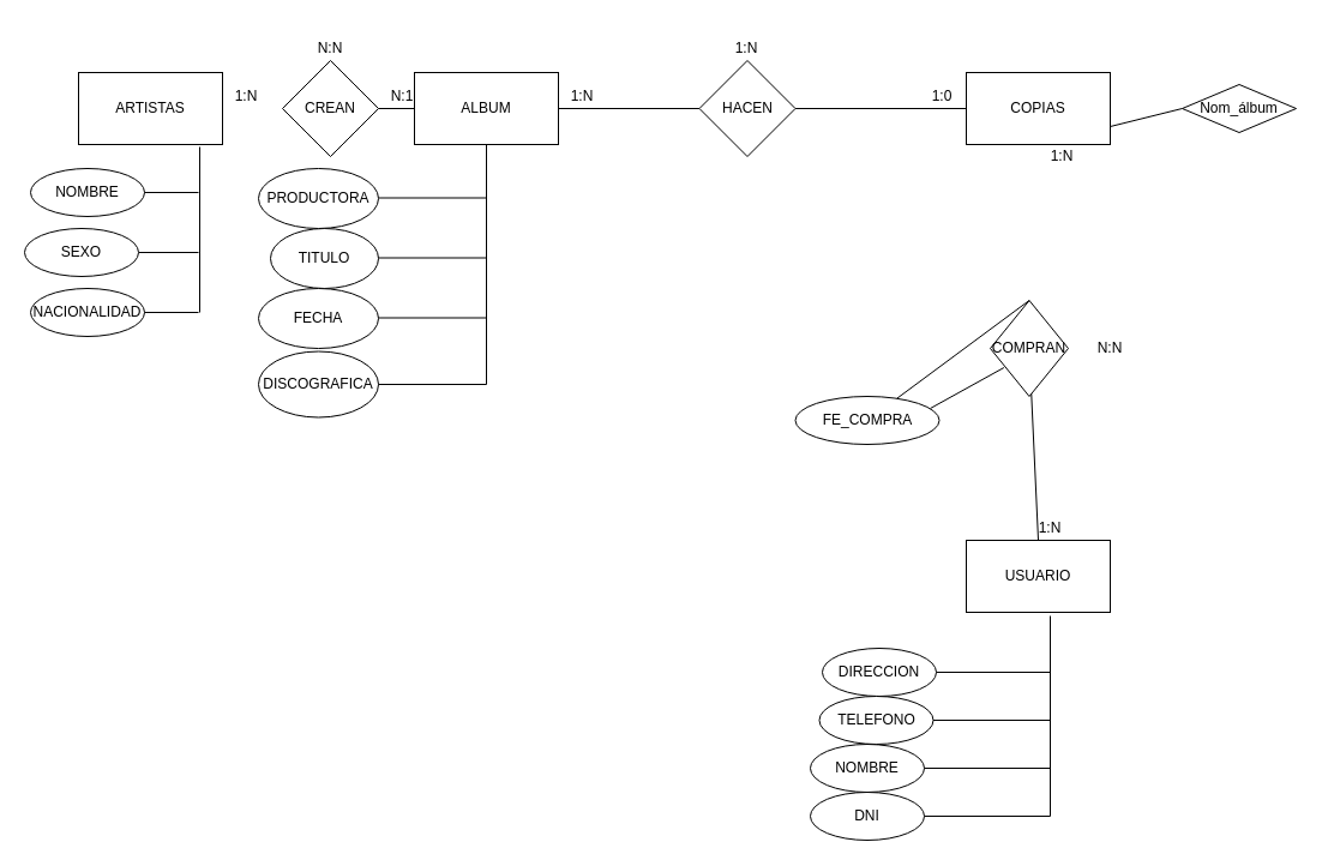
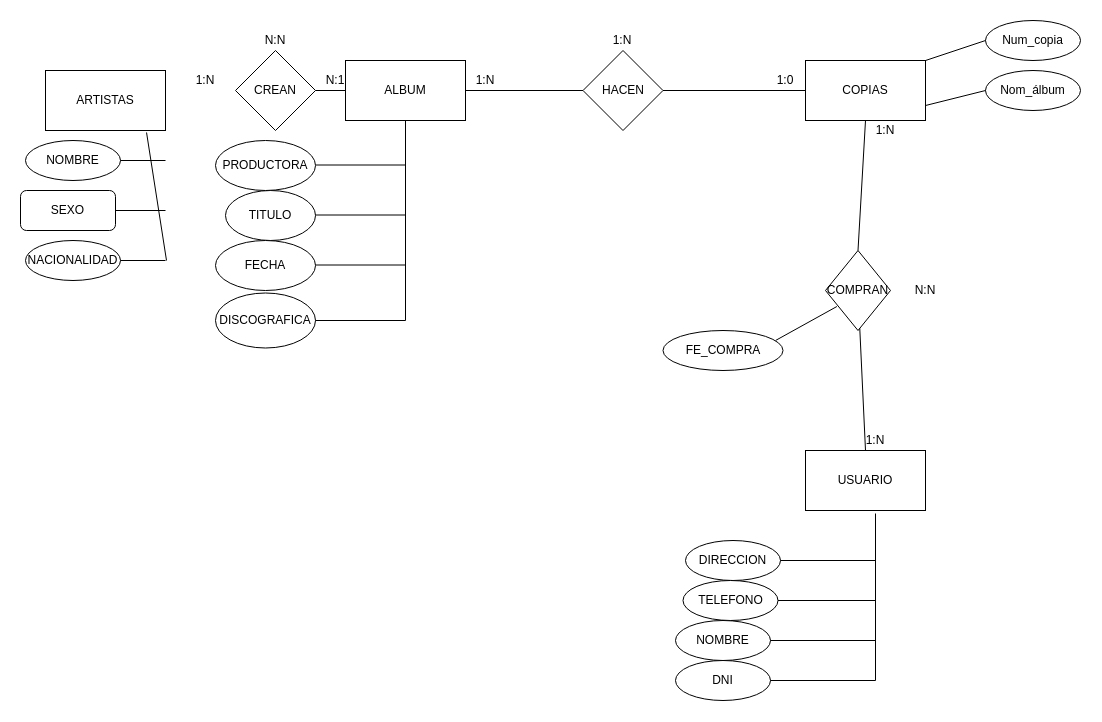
  <mxCell id="0" />
  <mxCell id="1" parent="0" />
- <mxCell id="2" value="ARTISTAS" style="rounded=0;whiteSpace=wrap;html=1;" parent="1" vertex="1"><mxGeometry x="65" y="60" width="120" height="60" as="geometry" /></mxCell>
+ <mxCell id="2" value="ARTISTAS" style="rounded=0;whiteSpace=wrap;html=1;" parent="1" vertex="1"><mxGeometry x="45" y="70" width="120" height="60" as="geometry" /></mxCell>
  <mxCell id="3" value="ALBUM" style="rounded=0;whiteSpace=wrap;html=1;" parent="1" vertex="1"><mxGeometry x="345" y="60" width="120" height="60" as="geometry" /></mxCell>
  <mxCell id="4" value="USUARIO" style="rounded=0;whiteSpace=wrap;html=1;" parent="1" vertex="1"><mxGeometry x="805" y="450" width="120" height="60" as="geometry" /></mxCell>
  <mxCell id="5" value="CREAN" style="rhombus;whiteSpace=wrap;html=1;" parent="1" vertex="1"><mxGeometry x="235" y="50" width="80" height="80" as="geometry" /></mxCell>
  <mxCell id="6" value="" style="endArrow=none;html=1;exitX=1;exitY=0.5;exitDx=0;exitDy=0;entryX=0;entryY=0.5;entryDx=0;entryDy=0;" parent="1" source="5" target="3" edge="1"><mxGeometry width="50" height="50" relative="1" as="geometry"><mxPoint x="445" y="130" as="sourcePoint" /><mxPoint x="495" y="80" as="targetPoint" /></mxGeometry></mxCell>
  <mxCell id="7" value="COMPRAN" style="rhombus;whiteSpace=wrap;html=1;" parent="1" vertex="1"><mxGeometry x="825" y="250" width="65" height="80" as="geometry" /></mxCell>
  <mxCell id="8" value="DISCOGRAFICA" style="ellipse;whiteSpace=wrap;html=1;" parent="1" vertex="1"><mxGeometry x="215" y="292.5" width="100" height="55" as="geometry" /></mxCell>
  <mxCell id="9" value="TITULO" style="ellipse;whiteSpace=wrap;html=1;" parent="1" vertex="1"><mxGeometry x="225" y="190" width="90" height="50" as="geometry" /></mxCell>
  <mxCell id="10" value="FECHA" style="ellipse;whiteSpace=wrap;html=1;" parent="1" vertex="1"><mxGeometry x="215" y="240" width="100" height="50" as="geometry" /></mxCell>
  <mxCell id="11" value="" style="endArrow=none;html=1;" parent="1" edge="1"><mxGeometry width="50" height="50" relative="1" as="geometry"><mxPoint x="405" y="214.5" as="sourcePoint" /><mxPoint x="315" y="214.5" as="targetPoint" /></mxGeometry></mxCell>
  <mxCell id="12" value="" style="endArrow=none;html=1;" parent="1" edge="1"><mxGeometry width="50" height="50" relative="1" as="geometry"><mxPoint x="315" y="164.5" as="sourcePoint" /><mxPoint x="405" y="164.5" as="targetPoint" /></mxGeometry></mxCell>
  <mxCell id="13" value="" style="endArrow=none;html=1;exitX=0.5;exitY=1;exitDx=0;exitDy=0;" parent="1" source="3" edge="1"><mxGeometry width="50" height="50" relative="1" as="geometry"><mxPoint x="475" y="420" as="sourcePoint" /><mxPoint x="405" y="320" as="targetPoint" /></mxGeometry></mxCell>
  <mxCell id="14" value="DIRECCION" style="ellipse;whiteSpace=wrap;html=1;" parent="1" vertex="1"><mxGeometry x="685" y="540" width="95" height="40" as="geometry" /></mxCell>
  <mxCell id="15" value="N:N" style="text;html=1;strokeColor=none;fillColor=none;align=center;verticalAlign=middle;whiteSpace=wrap;rounded=0;" parent="1" vertex="1"><mxGeometry x="255" y="30" width="40" height="20" as="geometry" /></mxCell>
  <mxCell id="16" value="N:N" style="text;html=1;strokeColor=none;fillColor=none;align=center;verticalAlign=middle;whiteSpace=wrap;rounded=0;" parent="1" vertex="1"><mxGeometry x="905" y="280" width="40" height="20" as="geometry" /></mxCell>
  <mxCell id="17" value="PRODUCTORA" style="ellipse;whiteSpace=wrap;html=1;" parent="1" vertex="1"><mxGeometry x="215" y="140" width="100" height="50" as="geometry" /></mxCell>
  <mxCell id="18" value="" style="endArrow=none;html=1;" parent="1" edge="1"><mxGeometry width="50" height="50" relative="1" as="geometry"><mxPoint x="315" y="264.5" as="sourcePoint" /><mxPoint x="405" y="264.5" as="targetPoint" /></mxGeometry></mxCell>
  <mxCell id="19" value="" style="endArrow=none;html=1;" parent="1" edge="1"><mxGeometry width="50" height="50" relative="1" as="geometry"><mxPoint x="315" y="320" as="sourcePoint" /><mxPoint x="405" y="320" as="targetPoint" /></mxGeometry></mxCell>
  <mxCell id="20" value="" style="endArrow=none;html=1;entryX=0;entryY=0.5;entryDx=0;entryDy=0;exitX=1;exitY=0.5;exitDx=0;exitDy=0;" parent="1" source="3" target="45" edge="1"><mxGeometry width="50" height="50" relative="1" as="geometry"><mxPoint x="475" y="120" as="sourcePoint" /><mxPoint x="545" y="90" as="targetPoint" /></mxGeometry></mxCell>
- <mxCell id="21" value="" style="endArrow=none;html=1;exitX=0.5;exitY=0;exitDx=0;exitDy=0;" parent="1" edge="1" target="29" source="7"><mxGeometry width="50" height="50" relative="1" as="geometry"><mxPoint x="805" y="240" as="sourcePoint" /><mxPoint x="435" y="120" as="targetPoint" /></mxGeometry></mxCell>
+ <mxCell id="21" value="" style="endArrow=none;html=1;entryX=0.5;entryY=1;entryDx=0;entryDy=0;exitX=0.5;exitY=0;exitDx=0;exitDy=0;" parent="1" edge="1" target="47" source="7"><mxGeometry width="50" height="50" relative="1" as="geometry"><mxPoint x="805" y="240" as="sourcePoint" /><mxPoint x="435" y="120" as="targetPoint" /></mxGeometry></mxCell>
  <mxCell id="22" value="" style="endArrow=none;html=1;entryX=0.175;entryY=0.7;entryDx=0;entryDy=0;entryPerimeter=0;" parent="1" target="7" edge="1"><mxGeometry width="50" height="50" relative="1" as="geometry"><mxPoint x="775" y="340" as="sourcePoint" /><mxPoint x="675" y="430" as="targetPoint" /></mxGeometry></mxCell>
  <mxCell id="23" value="" style="endArrow=none;html=1;" parent="1" edge="1"><mxGeometry width="50" height="50" relative="1" as="geometry"><mxPoint x="875" y="680" as="sourcePoint" /><mxPoint x="875" y="513" as="targetPoint" /></mxGeometry></mxCell>
  <mxCell id="24" value="" style="endArrow=none;html=1;exitX=1;exitY=0.5;exitDx=0;exitDy=0;" parent="1" source="14" edge="1"><mxGeometry width="50" height="50" relative="1" as="geometry"><mxPoint x="785" y="560" as="sourcePoint" /><mxPoint x="875" y="560" as="targetPoint" /></mxGeometry></mxCell>
  <mxCell id="25" value="" style="endArrow=none;html=1;" parent="1" edge="1"><mxGeometry width="50" height="50" relative="1" as="geometry"><mxPoint x="775" y="600" as="sourcePoint" /><mxPoint x="875" y="600" as="targetPoint" /></mxGeometry></mxCell>
  <mxCell id="26" value="" style="endArrow=none;html=1;" parent="1" edge="1"><mxGeometry width="50" height="50" relative="1" as="geometry"><mxPoint x="765" y="640" as="sourcePoint" /><mxPoint x="875" y="640" as="targetPoint" /></mxGeometry></mxCell>
  <mxCell id="27" value="" style="endArrow=none;html=1;" parent="1" edge="1"><mxGeometry width="50" height="50" relative="1" as="geometry"><mxPoint x="765" y="680" as="sourcePoint" /><mxPoint x="875" y="680" as="targetPoint" /></mxGeometry></mxCell>
  <mxCell id="28" value="" style="endArrow=none;html=1;exitX=0.5;exitY=0;exitDx=0;exitDy=0;" parent="1" target="7" edge="1" source="4"><mxGeometry width="50" height="50" relative="1" as="geometry"><mxPoint x="805" y="430" as="sourcePoint" /><mxPoint x="545" y="520" as="targetPoint" /></mxGeometry></mxCell>
  <mxCell id="29" value="FE_COMPRA" style="ellipse;whiteSpace=wrap;html=1;" parent="1" vertex="1"><mxGeometry x="662.5" y="330" width="120" height="40" as="geometry" /></mxCell>
  <mxCell id="30" value="TELEFONO" style="ellipse;whiteSpace=wrap;html=1;" parent="1" vertex="1"><mxGeometry x="682.5" y="580" width="95" height="40" as="geometry" /></mxCell>
  <mxCell id="31" value="NOMBRE" style="ellipse;whiteSpace=wrap;html=1;" parent="1" vertex="1"><mxGeometry x="675" y="620" width="95" height="40" as="geometry" /></mxCell>
  <mxCell id="32" value="DNI" style="ellipse;whiteSpace=wrap;html=1;" parent="1" vertex="1"><mxGeometry x="675" y="660" width="95" height="40" as="geometry" /></mxCell>
  <mxCell id="33" value="1:N" style="text;html=1;strokeColor=none;fillColor=none;align=center;verticalAlign=middle;whiteSpace=wrap;rounded=0;" parent="1" vertex="1"><mxGeometry x="185" y="70" width="40" height="20" as="geometry" /></mxCell>
  <mxCell id="34" value="N:1" style="text;html=1;strokeColor=none;fillColor=none;align=center;verticalAlign=middle;whiteSpace=wrap;rounded=0;" parent="1" vertex="1"><mxGeometry x="315" y="70" width="40" height="20" as="geometry" /></mxCell>
  <mxCell id="35" value="1:N" style="text;html=1;strokeColor=none;fillColor=none;align=center;verticalAlign=middle;whiteSpace=wrap;rounded=0;" parent="1" vertex="1"><mxGeometry x="465" y="70" width="40" height="20" as="geometry" /></mxCell>
  <mxCell id="36" value="1:N" style="text;html=1;strokeColor=none;fillColor=none;align=center;verticalAlign=middle;whiteSpace=wrap;rounded=0;" parent="1" vertex="1"><mxGeometry x="602" y="30" width="40" height="20" as="geometry" /></mxCell>
  <mxCell id="37" value="1:N" style="text;html=1;strokeColor=none;fillColor=none;align=center;verticalAlign=middle;whiteSpace=wrap;rounded=0;" parent="1" vertex="1"><mxGeometry x="855" y="430" width="40" height="20" as="geometry" /></mxCell>
  <mxCell id="38" value="" style="endArrow=none;html=1;entryX=0.842;entryY=1.033;entryDx=0;entryDy=0;entryPerimeter=0;" edge="1" parent="1" target="2"><mxGeometry width="50" height="50" relative="1" as="geometry"><mxPoint x="166" y="260" as="sourcePoint" /><mxPoint x="145" y="310" as="targetPoint" /></mxGeometry></mxCell>
  <mxCell id="39" value="" style="endArrow=none;html=1;" edge="1" parent="1"><mxGeometry width="50" height="50" relative="1" as="geometry"><mxPoint x="115" y="160" as="sourcePoint" /><mxPoint x="165" y="160" as="targetPoint" /></mxGeometry></mxCell>
  <mxCell id="40" value="NOMBRE" style="ellipse;whiteSpace=wrap;html=1;" vertex="1" parent="1"><mxGeometry x="25" y="140" width="95" height="40" as="geometry" /></mxCell>
  <mxCell id="41" value="" style="endArrow=none;html=1;exitX=1;exitY=0.5;exitDx=0;exitDy=0;" edge="1" parent="1" source="43"><mxGeometry width="50" height="50" relative="1" as="geometry"><mxPoint x="115" y="210" as="sourcePoint" /><mxPoint x="165" y="210" as="targetPoint" /></mxGeometry></mxCell>
  <mxCell id="42" value="NACIONALIDAD" style="ellipse;whiteSpace=wrap;html=1;" vertex="1" parent="1"><mxGeometry x="25" y="240" width="95" height="40" as="geometry" /></mxCell>
- <mxCell id="43" value="SEXO" style="ellipse;whiteSpace=wrap;html=1;" vertex="1" parent="1"><mxGeometry x="20" y="190" width="95" height="40" as="geometry" /></mxCell>
+ <mxCell id="43" value="SEXO" style="whiteSpace=wrap;html=1;rounded=1;" vertex="1" parent="1"><mxGeometry x="20" y="190" width="95" height="40" as="geometry" /></mxCell>
  <mxCell id="44" value="" style="endArrow=none;html=1;entryX=1;entryY=0.5;entryDx=0;entryDy=0;" edge="1" parent="1" target="42"><mxGeometry width="50" height="50" relative="1" as="geometry"><mxPoint x="165" y="260" as="sourcePoint" /><mxPoint x="135" y="260" as="targetPoint" /></mxGeometry></mxCell>
  <mxCell id="45" value="HACEN" style="rhombus;whiteSpace=wrap;html=1;" vertex="1" parent="1"><mxGeometry x="582.5" y="50" width="80" height="80" as="geometry" /></mxCell>
  <mxCell id="46" value="" style="endArrow=none;html=1;exitX=1;exitY=0.5;exitDx=0;exitDy=0;entryX=0;entryY=0.5;entryDx=0;entryDy=0;" edge="1" parent="1" source="45" target="47"><mxGeometry width="50" height="50" relative="1" as="geometry"><mxPoint x="645" y="100" as="sourcePoint" /><mxPoint x="695" y="50" as="targetPoint" /></mxGeometry></mxCell>
  <mxCell id="47" value="COPIAS" style="rounded=0;whiteSpace=wrap;html=1;" vertex="1" parent="1"><mxGeometry x="805" y="60" width="120" height="60" as="geometry" /></mxCell>
  <mxCell id="48" value="1:0" style="text;html=1;strokeColor=none;fillColor=none;align=center;verticalAlign=middle;whiteSpace=wrap;rounded=0;" vertex="1" parent="1"><mxGeometry x="765" y="70" width="40" height="20" as="geometry" /></mxCell>
  <mxCell id="49" value="1:N" style="text;html=1;strokeColor=none;fillColor=none;align=center;verticalAlign=middle;whiteSpace=wrap;rounded=0;" vertex="1" parent="1"><mxGeometry x="865" y="120" width="40" height="20" as="geometry" /></mxCell>
- <mxCell id="51" value="Nom_álbum" style="rhombus;whiteSpace=wrap;html=1;" vertex="1" parent="1"><mxGeometry x="985" y="70" width="95" height="40" as="geometry" /></mxCell>
+ <mxCell id="50" value="Num_copia" style="ellipse;whiteSpace=wrap;html=1;" vertex="1" parent="1"><mxGeometry x="985" y="20" width="95" height="40" as="geometry" /></mxCell>
+ <mxCell id="51" value="Nom_álbum" style="ellipse;whiteSpace=wrap;html=1;" vertex="1" parent="1"><mxGeometry x="985" y="70" width="95" height="40" as="geometry" /></mxCell>
+ <mxCell id="52" value="" style="endArrow=none;html=1;exitX=1;exitY=0;exitDx=0;exitDy=0;entryX=0;entryY=0.5;entryDx=0;entryDy=0;" edge="1" parent="1" source="47" target="50"><mxGeometry width="50" height="50" relative="1" as="geometry"><mxPoint x="925" y="70" as="sourcePoint" /><mxPoint x="975" y="20" as="targetPoint" /></mxGeometry></mxCell>
  <mxCell id="53" value="" style="endArrow=none;html=1;exitX=1;exitY=0.75;exitDx=0;exitDy=0;entryX=0;entryY=0.5;entryDx=0;entryDy=0;" edge="1" parent="1" source="47" target="51"><mxGeometry width="50" height="50" relative="1" as="geometry"><mxPoint x="965" y="170" as="sourcePoint" /><mxPoint x="1015" y="120" as="targetPoint" /></mxGeometry></mxCell>
